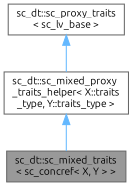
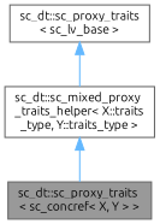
  digraph {
    fontname=Ubuntu
    node [color=gray40 fillcolor=white fontname=Ubuntu fontsize=10 shape=box style=filled]
    edge [color=steelblue1 dir=back fontname=Ubuntu fontsize=10 labelfontname=FreeSans labelfontsize=10 style=solid]
-   n1 [fillcolor=grey60 fontcolor=black height=0.2 label="sc_dt::sc_mixed_traits\l\< sc_concref\< X, Y \> \>" width=0.4]
+   n1 [fillcolor=grey60 fontcolor=black height=0.2 label="sc_dt::sc_proxy_traits\l\< sc_concref\< X, Y \> \>" width=0.4]
    n2 [height=0.2 label="sc_dt::sc_mixed_proxy\l_traits_helper\< X::traits\l_type, Y::traits_type \>" width=0.4]
    n3 [height=0.2 label="sc_dt::sc_proxy_traits\l\< sc_lv_base \>" width=0.4]
    n2 -> n1
    n3 -> n2
  }
